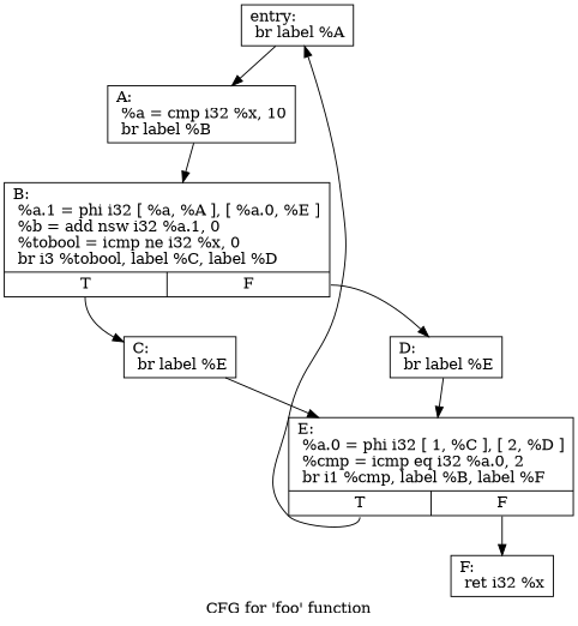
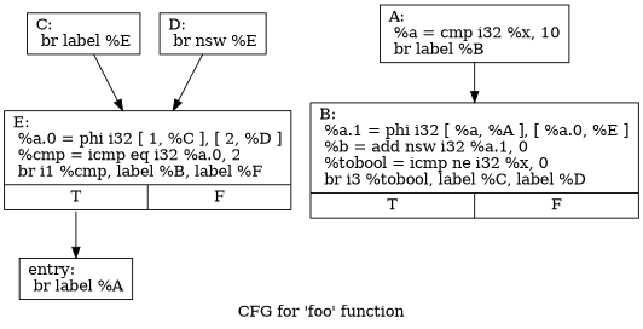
  digraph {
    label="CFG for 'foo' function"
    node [shape=record]
    n1 [label="{entry:\l  br label %A\l}"]
    n2 [label="{A:                                                \l  %a = cmp i32 %x, 10\l  br label %B\l}"]
    n3 [label="{B:                                                \l  %a.1 = phi i32 [ %a, %A ], [ %a.0, %E ]\l  %b = add nsw i32 %a.1, 0\l  %tobool = icmp ne i32 %x, 0\l  br i3 %tobool, label %C, label %D\l|{<s0>T|<s1>F}}"]
    n4 [label="{C:                                                \l  br label %E\l}"]
-   n5 [label="{D:                                                \l  br label %E\l}"]
+   n5 [label="{D:                                                \l  br nsw %E\l}"]
    n6 [label="{E:                                                \l  %a.0 = phi i32 [ 1, %C ], [ 2, %D ]\l  %cmp = icmp eq i32 %a.0, 2\l  br i1 %cmp, label %B, label %F\l|{<s0>T|<s1>F}}"]
-   n7 [label="{F:                                                \l  ret i32 %x\l}"]
-   n1 -> n2
    n2 -> n3
-   n3 -> n4 [tailport=s0]
-   n3 -> n5 [tailport=s1]
    n4 -> n6
    n5 -> n6
    n6 -> n1 [tailport=s0]
-   n6 -> n7 [tailport=s1]
  }
